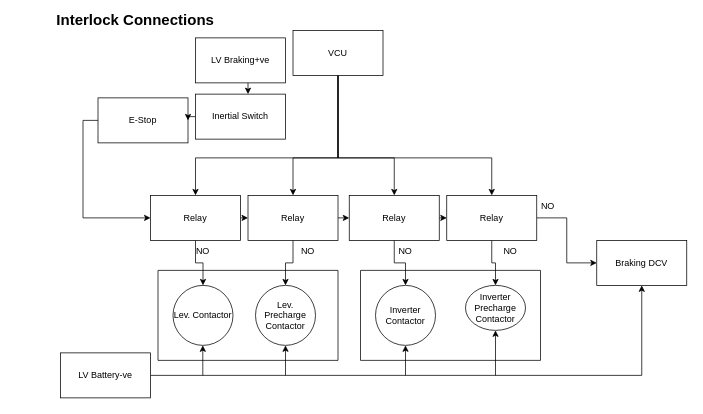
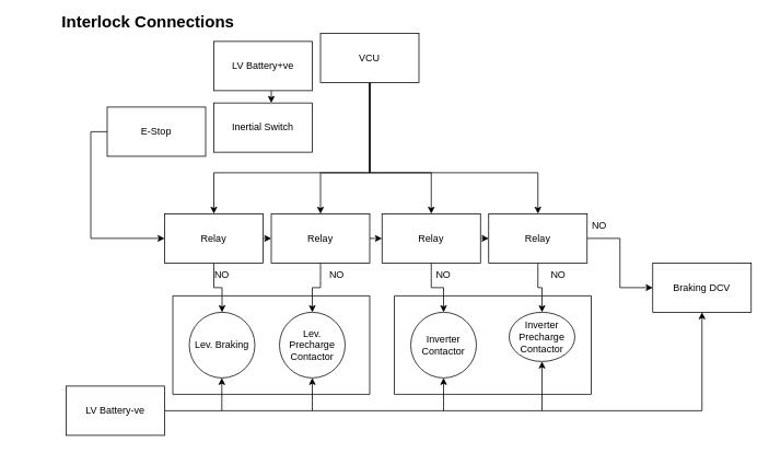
  <mxCell id="0" />
  <mxCell id="1" parent="0" />
  <mxCell id="2" value="&lt;font style=&quot;font-size: 20px;&quot;&gt;&lt;b&gt;Interlock Connections&lt;/b&gt;&lt;/font&gt;" style="text;html=1;align=center;verticalAlign=middle;whiteSpace=wrap;rounded=0;" vertex="1" parent="1"><mxGeometry x="20" y="20" width="320" height="10" as="geometry" /></mxCell>
  <mxCell id="3" style="edgeStyle=orthogonalEdgeStyle;rounded=0;orthogonalLoop=1;jettySize=auto;html=1;entryX=0.5;entryY=0;entryDx=0;entryDy=0;" edge="1" parent="1" source="7" target="18"><mxGeometry relative="1" as="geometry"><Array as="points"><mxPoint x="450" y="210" /><mxPoint x="390" y="210" /></Array></mxGeometry></mxCell>
  <mxCell id="4" style="edgeStyle=orthogonalEdgeStyle;rounded=0;orthogonalLoop=1;jettySize=auto;html=1;exitX=0.5;exitY=1;exitDx=0;exitDy=0;" edge="1" parent="1" source="7" target="26"><mxGeometry relative="1" as="geometry"><Array as="points"><mxPoint x="450" y="210" /><mxPoint x="525" y="210" /></Array></mxGeometry></mxCell>
  <mxCell id="5" style="edgeStyle=orthogonalEdgeStyle;rounded=0;orthogonalLoop=1;jettySize=auto;html=1;exitX=0.5;exitY=1;exitDx=0;exitDy=0;entryX=0.5;entryY=0;entryDx=0;entryDy=0;" edge="1" parent="1" source="7" target="23"><mxGeometry relative="1" as="geometry"><Array as="points"><mxPoint x="450" y="210" /><mxPoint x="655" y="210" /></Array></mxGeometry></mxCell>
  <mxCell id="6" style="edgeStyle=orthogonalEdgeStyle;rounded=0;orthogonalLoop=1;jettySize=auto;html=1;exitX=0.5;exitY=1;exitDx=0;exitDy=0;entryX=0.5;entryY=0;entryDx=0;entryDy=0;" edge="1" parent="1" source="7" target="15"><mxGeometry relative="1" as="geometry"><Array as="points"><mxPoint x="450" y="210" /><mxPoint x="260" y="210" /></Array></mxGeometry></mxCell>
  <mxCell id="7" value="VCU" style="rounded=0;whiteSpace=wrap;html=1;" vertex="1" parent="1"><mxGeometry x="390" y="40" width="120" height="60" as="geometry" /></mxCell>
- <mxCell id="8" value="Lev. Contactor" style="ellipse;whiteSpace=wrap;html=1;aspect=fixed;" vertex="1" parent="1"><mxGeometry x="230" y="380" width="80" height="80" as="geometry" /></mxCell>
+ <mxCell id="8" value="Lev. Braking" style="ellipse;whiteSpace=wrap;html=1;aspect=fixed;" vertex="1" parent="1"><mxGeometry x="230" y="380" width="80" height="80" as="geometry" /></mxCell>
  <mxCell id="9" value="Inverter Contactor" style="ellipse;whiteSpace=wrap;html=1;aspect=fixed;" vertex="1" parent="1"><mxGeometry x="500" y="380" width="80" height="80" as="geometry" /></mxCell>
  <mxCell id="10" value="" style="swimlane;startSize=0;" vertex="1" parent="1"><mxGeometry x="210" y="360" width="240" height="120" as="geometry" /></mxCell>
  <mxCell id="11" value="Lev. Precharge Contactor" style="ellipse;whiteSpace=wrap;html=1;aspect=fixed;" vertex="1" parent="10"><mxGeometry x="130" y="20" width="80" height="80" as="geometry" /></mxCell>
  <mxCell id="12" value="" style="endArrow=classic;html=1;rounded=0;entryX=0.5;entryY=1;entryDx=0;entryDy=0;" edge="1" parent="10"><mxGeometry width="50" height="50" relative="1" as="geometry"><mxPoint x="59.74" y="140" as="sourcePoint" /><mxPoint x="59.74" y="100" as="targetPoint" /></mxGeometry></mxCell>
  <mxCell id="13" value="" style="edgeStyle=orthogonalEdgeStyle;rounded=0;orthogonalLoop=1;jettySize=auto;html=1;" edge="1" parent="1" source="15" target="8"><mxGeometry relative="1" as="geometry" /></mxCell>
  <mxCell id="14" style="edgeStyle=orthogonalEdgeStyle;rounded=0;orthogonalLoop=1;jettySize=auto;html=1;exitX=1;exitY=0.5;exitDx=0;exitDy=0;entryX=0;entryY=0.5;entryDx=0;entryDy=0;" edge="1" parent="1" source="15" target="18"><mxGeometry relative="1" as="geometry" /></mxCell>
  <mxCell id="15" value="Relay" style="rounded=0;whiteSpace=wrap;html=1;" vertex="1" parent="1"><mxGeometry x="200" y="260" width="120" height="60" as="geometry" /></mxCell>
  <mxCell id="16" value="" style="edgeStyle=orthogonalEdgeStyle;rounded=0;orthogonalLoop=1;jettySize=auto;html=1;" edge="1" parent="1" source="18" target="11"><mxGeometry relative="1" as="geometry" /></mxCell>
  <mxCell id="17" style="edgeStyle=orthogonalEdgeStyle;rounded=0;orthogonalLoop=1;jettySize=auto;html=1;exitX=1;exitY=0.5;exitDx=0;exitDy=0;entryX=0;entryY=0.5;entryDx=0;entryDy=0;" edge="1" parent="1" source="18" target="26"><mxGeometry relative="1" as="geometry"><mxPoint x="350" y="210" as="targetPoint" /></mxGeometry></mxCell>
  <mxCell id="18" value="Relay" style="rounded=0;whiteSpace=wrap;html=1;" vertex="1" parent="1"><mxGeometry x="330" y="260" width="120" height="60" as="geometry" /></mxCell>
  <mxCell id="19" value="Inverter&lt;div&gt;Precharge Contactor&lt;/div&gt;" style="ellipse;whiteSpace=wrap;html=1;aspect=fixed;" vertex="1" parent="1"><mxGeometry x="620" y="380" width="80" height="60" as="geometry" /></mxCell>
  <mxCell id="20" value="" style="swimlane;startSize=0;" vertex="1" parent="1"><mxGeometry x="480" y="360" width="240" height="120" as="geometry" /></mxCell>
  <mxCell id="21" value="" style="edgeStyle=orthogonalEdgeStyle;rounded=0;orthogonalLoop=1;jettySize=auto;html=1;" edge="1" parent="1" source="23" target="19"><mxGeometry relative="1" as="geometry" /></mxCell>
  <mxCell id="22" value="" style="edgeStyle=orthogonalEdgeStyle;rounded=0;orthogonalLoop=1;jettySize=auto;html=1;" edge="1" parent="1" source="23" target="31"><mxGeometry relative="1" as="geometry" /></mxCell>
  <mxCell id="23" value="Relay" style="rounded=0;whiteSpace=wrap;html=1;" vertex="1" parent="1"><mxGeometry x="595" y="260" width="120" height="60" as="geometry" /></mxCell>
  <mxCell id="24" value="" style="edgeStyle=orthogonalEdgeStyle;rounded=0;orthogonalLoop=1;jettySize=auto;html=1;" edge="1" parent="1" source="26" target="9"><mxGeometry relative="1" as="geometry" /></mxCell>
  <mxCell id="25" style="edgeStyle=orthogonalEdgeStyle;rounded=0;orthogonalLoop=1;jettySize=auto;html=1;exitX=1;exitY=0.5;exitDx=0;exitDy=0;entryX=0;entryY=0.5;entryDx=0;entryDy=0;" edge="1" parent="1" source="26" target="23"><mxGeometry relative="1" as="geometry"><mxPoint x="480" y="210" as="targetPoint" /></mxGeometry></mxCell>
  <mxCell id="26" value="Relay" style="rounded=0;whiteSpace=wrap;html=1;" vertex="1" parent="1"><mxGeometry x="465" y="260" width="120" height="60" as="geometry" /></mxCell>
  <mxCell id="27" value="NO" style="text;html=1;align=center;verticalAlign=middle;whiteSpace=wrap;rounded=0;" vertex="1" parent="1"><mxGeometry x="240" y="320" width="60" height="30" as="geometry" /></mxCell>
  <mxCell id="28" value="NO" style="text;html=1;align=center;verticalAlign=middle;whiteSpace=wrap;rounded=0;" vertex="1" parent="1"><mxGeometry x="380" y="320" width="60" height="30" as="geometry" /></mxCell>
  <mxCell id="29" value="NO" style="text;html=1;align=center;verticalAlign=middle;whiteSpace=wrap;rounded=0;" vertex="1" parent="1"><mxGeometry x="510" y="320" width="60" height="30" as="geometry" /></mxCell>
  <mxCell id="30" value="NO" style="text;html=1;align=center;verticalAlign=middle;whiteSpace=wrap;rounded=0;" vertex="1" parent="1"><mxGeometry x="650" y="320" width="60" height="30" as="geometry" /></mxCell>
  <mxCell id="31" value="Braking DCV" style="rounded=0;whiteSpace=wrap;html=1;" vertex="1" parent="1"><mxGeometry x="795" y="320" width="120" height="60" as="geometry" /></mxCell>
  <mxCell id="32" value="NO" style="text;html=1;align=center;verticalAlign=middle;whiteSpace=wrap;rounded=0;" vertex="1" parent="1"><mxGeometry x="700" y="260" width="60" height="30" as="geometry" /></mxCell>
  <mxCell id="33" style="edgeStyle=orthogonalEdgeStyle;rounded=0;orthogonalLoop=1;jettySize=auto;html=1;entryX=0;entryY=0.5;entryDx=0;entryDy=0;" edge="1" parent="1" source="34" target="15"><mxGeometry relative="1" as="geometry"><Array as="points"><mxPoint x="110" y="160" /><mxPoint x="110" y="290" /></Array></mxGeometry></mxCell>
  <mxCell id="34" value="E-Stop" style="rounded=0;whiteSpace=wrap;html=1;" vertex="1" parent="1"><mxGeometry x="130" y="130" width="120" height="60" as="geometry" /></mxCell>
- <mxCell id="35" style="edgeStyle=orthogonalEdgeStyle;rounded=0;orthogonalLoop=1;jettySize=auto;html=1;exitX=0;exitY=0.5;exitDx=0;exitDy=0;entryX=1;entryY=0.5;entryDx=0;entryDy=0;" edge="1" parent="1" source="36" target="34"><mxGeometry relative="1" as="geometry" /></mxCell>
  <mxCell id="36" value="Inertial Switch" style="rounded=0;whiteSpace=wrap;html=1;" vertex="1" parent="1"><mxGeometry x="260" y="125" width="120" height="60" as="geometry" /></mxCell>
  <mxCell id="37" value="" style="edgeStyle=orthogonalEdgeStyle;rounded=0;orthogonalLoop=1;jettySize=auto;html=1;" edge="1" parent="1" source="38" target="36"><mxGeometry relative="1" as="geometry"><Array as="points"><mxPoint x="330" y="120" /><mxPoint x="330" y="120" /></Array></mxGeometry></mxCell>
- <mxCell id="38" value="LV Braking+ve" style="rounded=0;whiteSpace=wrap;html=1;" vertex="1" parent="1"><mxGeometry x="260" y="50" width="120" height="60" as="geometry" /></mxCell>
+ <mxCell id="38" value="LV Battery+ve" style="rounded=0;whiteSpace=wrap;html=1;" vertex="1" parent="1"><mxGeometry x="260" y="50" width="120" height="60" as="geometry" /></mxCell>
  <mxCell id="39" style="edgeStyle=orthogonalEdgeStyle;rounded=0;orthogonalLoop=1;jettySize=auto;html=1;exitX=1;exitY=0.5;exitDx=0;exitDy=0;entryX=0.5;entryY=1;entryDx=0;entryDy=0;" edge="1" parent="1" source="40" target="31"><mxGeometry relative="1" as="geometry" /></mxCell>
  <mxCell id="40" value="LV Battery-ve" style="rounded=0;whiteSpace=wrap;html=1;" vertex="1" parent="1"><mxGeometry x="80" y="470" width="120" height="60" as="geometry" /></mxCell>
  <mxCell id="41" value="" style="endArrow=classic;html=1;rounded=0;entryX=0.5;entryY=1;entryDx=0;entryDy=0;" edge="1" parent="1" target="19"><mxGeometry width="50" height="50" relative="1" as="geometry"><mxPoint x="660" y="500" as="sourcePoint" /><mxPoint x="470" y="300" as="targetPoint" /></mxGeometry></mxCell>
  <mxCell id="42" value="" style="endArrow=classic;html=1;rounded=0;entryX=0.5;entryY=1;entryDx=0;entryDy=0;" edge="1" parent="1" target="9"><mxGeometry width="50" height="50" relative="1" as="geometry"><mxPoint x="540" y="500" as="sourcePoint" /><mxPoint x="670" y="470" as="targetPoint" /></mxGeometry></mxCell>
  <mxCell id="43" value="" style="endArrow=classic;html=1;rounded=0;entryX=0.5;entryY=1;entryDx=0;entryDy=0;" edge="1" parent="1"><mxGeometry width="50" height="50" relative="1" as="geometry"><mxPoint x="380" y="500" as="sourcePoint" /><mxPoint x="380" y="460" as="targetPoint" /></mxGeometry></mxCell>
